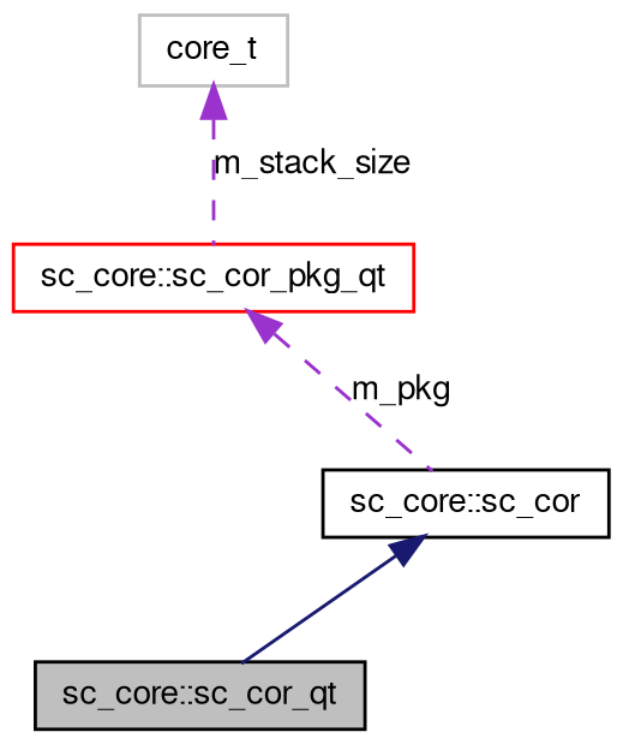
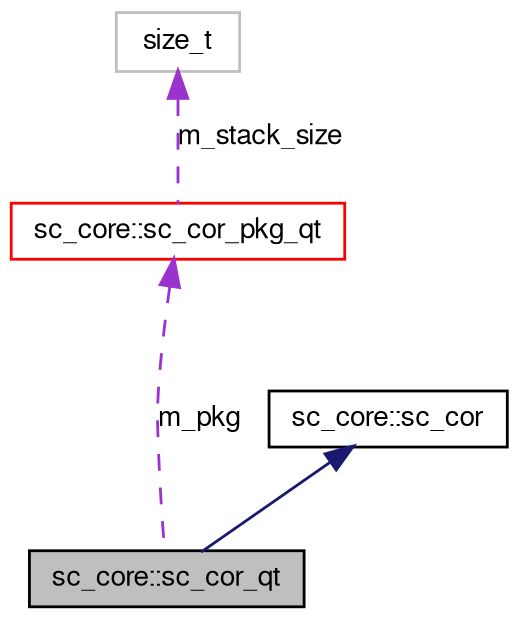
  digraph {
    node [color=black fillcolor=white fontname=FreeSans fontsize=10 shape=record style=filled]
    edge [color=darkorchid3 dir=back fontname=FreeSans fontsize=10 labelfontname=FreeSans labelfontsize=10 style=dashed]
    n1 [fillcolor=grey75 fontcolor=black height=0.2 label="sc_core::sc_cor_qt" width=0.4]
    n2 [height=0.2 label="sc_core::sc_cor" width=0.4]
    n3 [color=red height=0.2 label="sc_core::sc_cor_pkg_qt" width=0.4]
-   n4 [color=grey75 height=0.2 label=core_t width=0.4]
+   n4 [color=grey75 height=0.2 label=size_t width=0.4]
    n2 -> n1 [color=midnightblue style=solid]
-   n3 -> n2 [label=m_pkg]
+   n3 -> n1 [label=m_pkg]
    n4 -> n3 [label=m_stack_size]
  }
